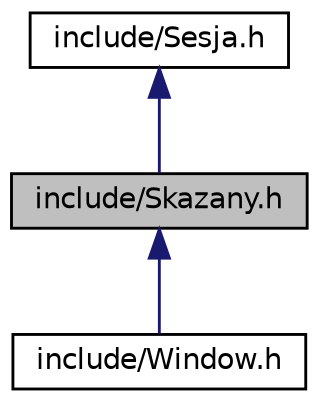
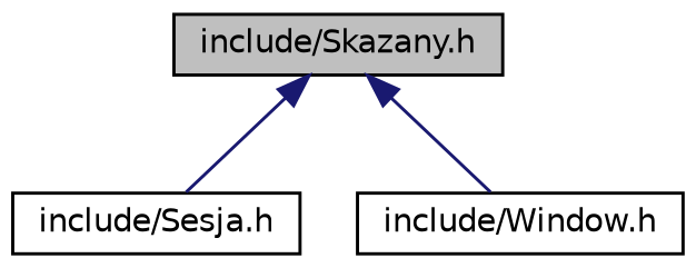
  digraph {
    node [color=black fillcolor=white fontname=Helvetica fontsize=10 shape=record style=filled]
    edge [color=midnightblue dir=back fontname=Helvetica fontsize=10 labelfontname=Helvetica labelfontsize=10 style=solid]
    n1 [fillcolor=grey75 fontcolor=black height=0.2 label="include/Skazany.h" width=0.4]
    n2 [height=0.2 label="include/Sesja.h" width=0.4]
    n3 [height=0.2 label="include/Window.h" width=0.4]
-   n2 -> n1
+   n1 -> n2
    n1 -> n3
  }
